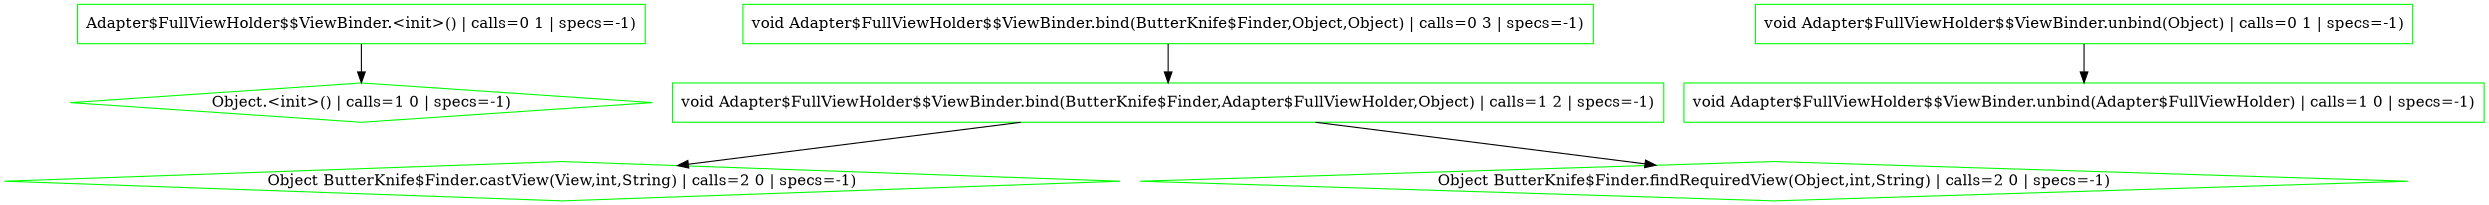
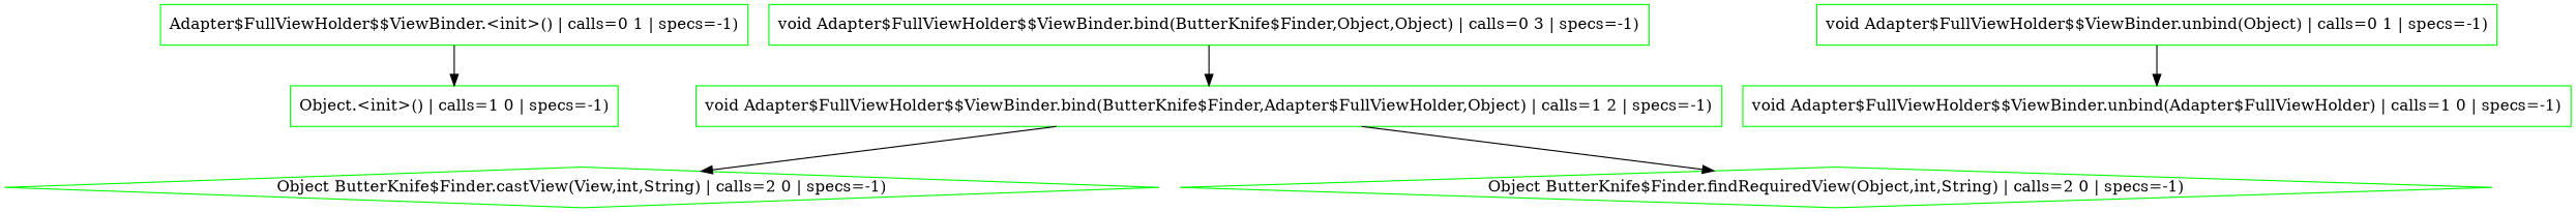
  digraph {
    node [color=green shape=box]
    n1 [label="Adapter$FullViewHolder$$ViewBinder.<init>() | calls=0 1 | specs=-1)"]
-   n2 [label="Object.<init>() | calls=1 0 | specs=-1)" shape=diamond]
+   n2 [label="Object.<init>() | calls=1 0 | specs=-1)"]
    n3 [label="void Adapter$FullViewHolder$$ViewBinder.bind(ButterKnife$Finder,Adapter$FullViewHolder,Object) | calls=1 2 | specs=-1)"]
    n4 [label="Object ButterKnife$Finder.castView(View,int,String) | calls=2 0 | specs=-1)" shape=diamond]
    n5 [label="Object ButterKnife$Finder.findRequiredView(Object,int,String) | calls=2 0 | specs=-1)" shape=diamond]
    n6 [label="void Adapter$FullViewHolder$$ViewBinder.bind(ButterKnife$Finder,Object,Object) | calls=0 3 | specs=-1)"]
    n7 [label="void Adapter$FullViewHolder$$ViewBinder.unbind(Adapter$FullViewHolder) | calls=1 0 | specs=-1)"]
    n8 [label="void Adapter$FullViewHolder$$ViewBinder.unbind(Object) | calls=0 1 | specs=-1)"]
    n1 -> n2
    n3 -> n4
    n3 -> n5
    n6 -> n3
    n8 -> n7
  }
